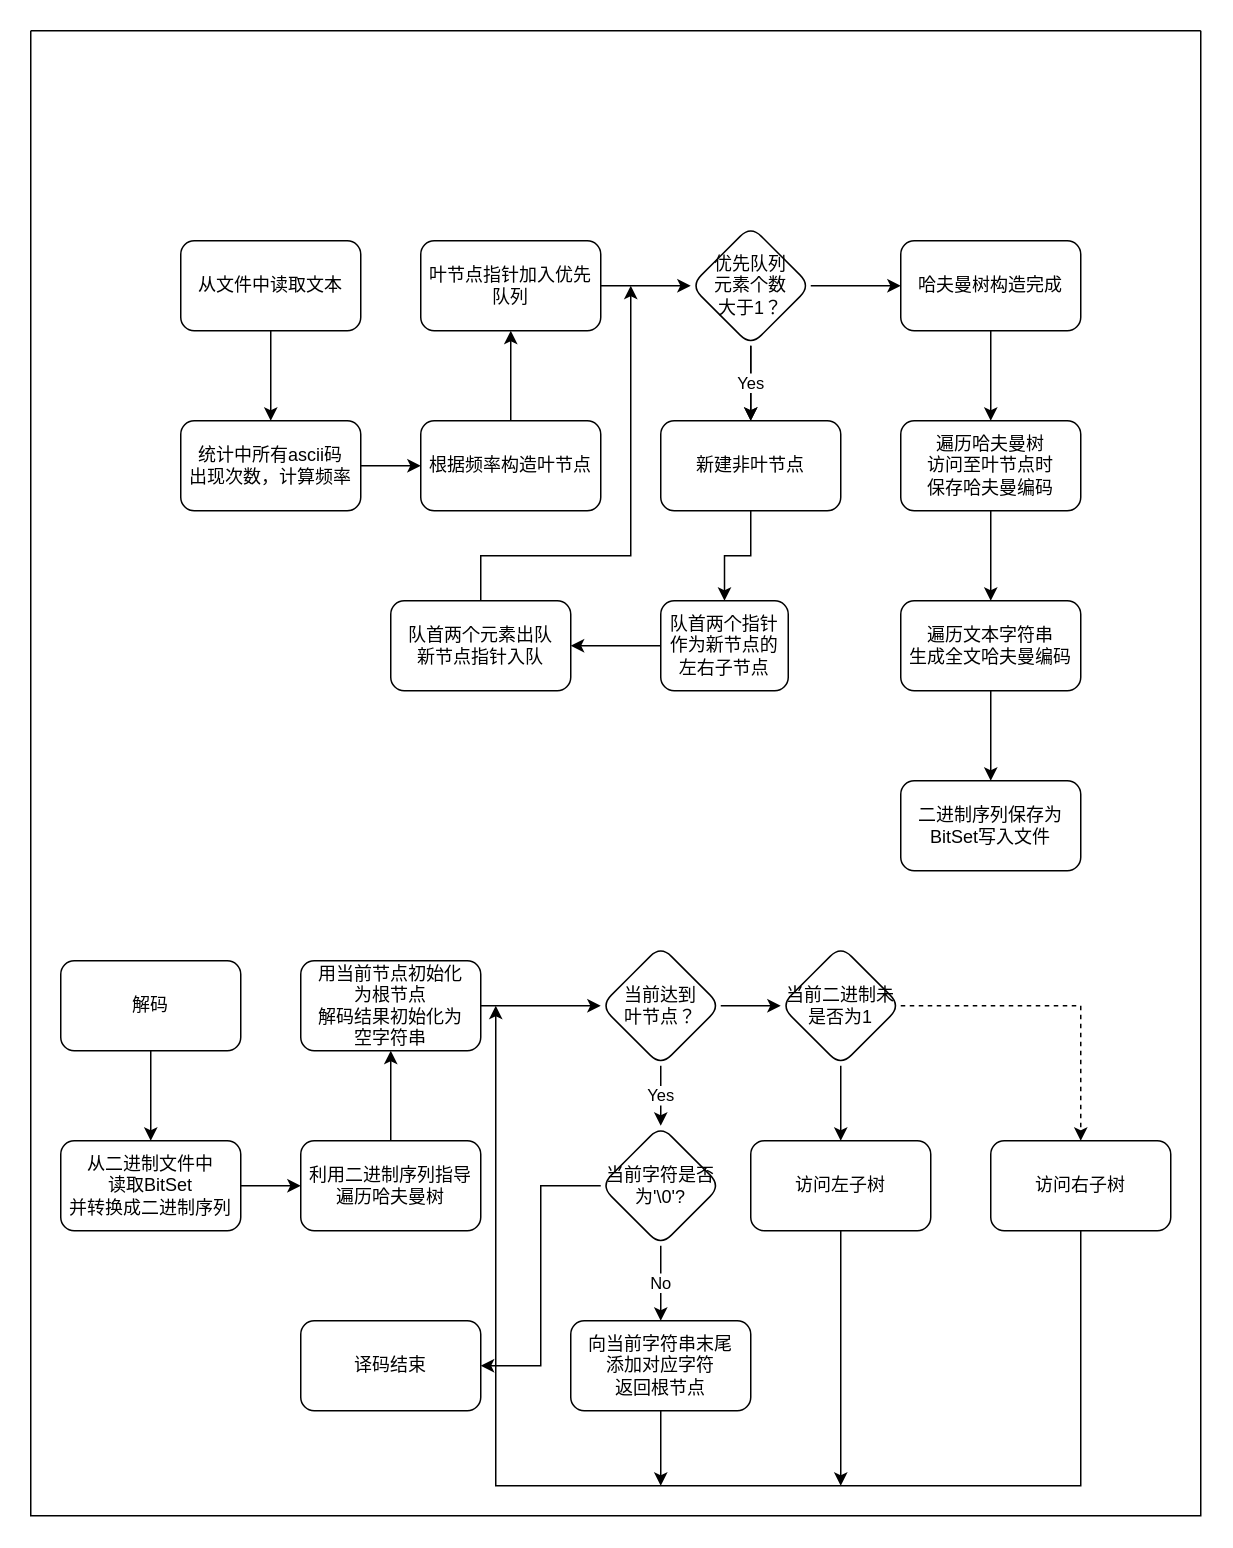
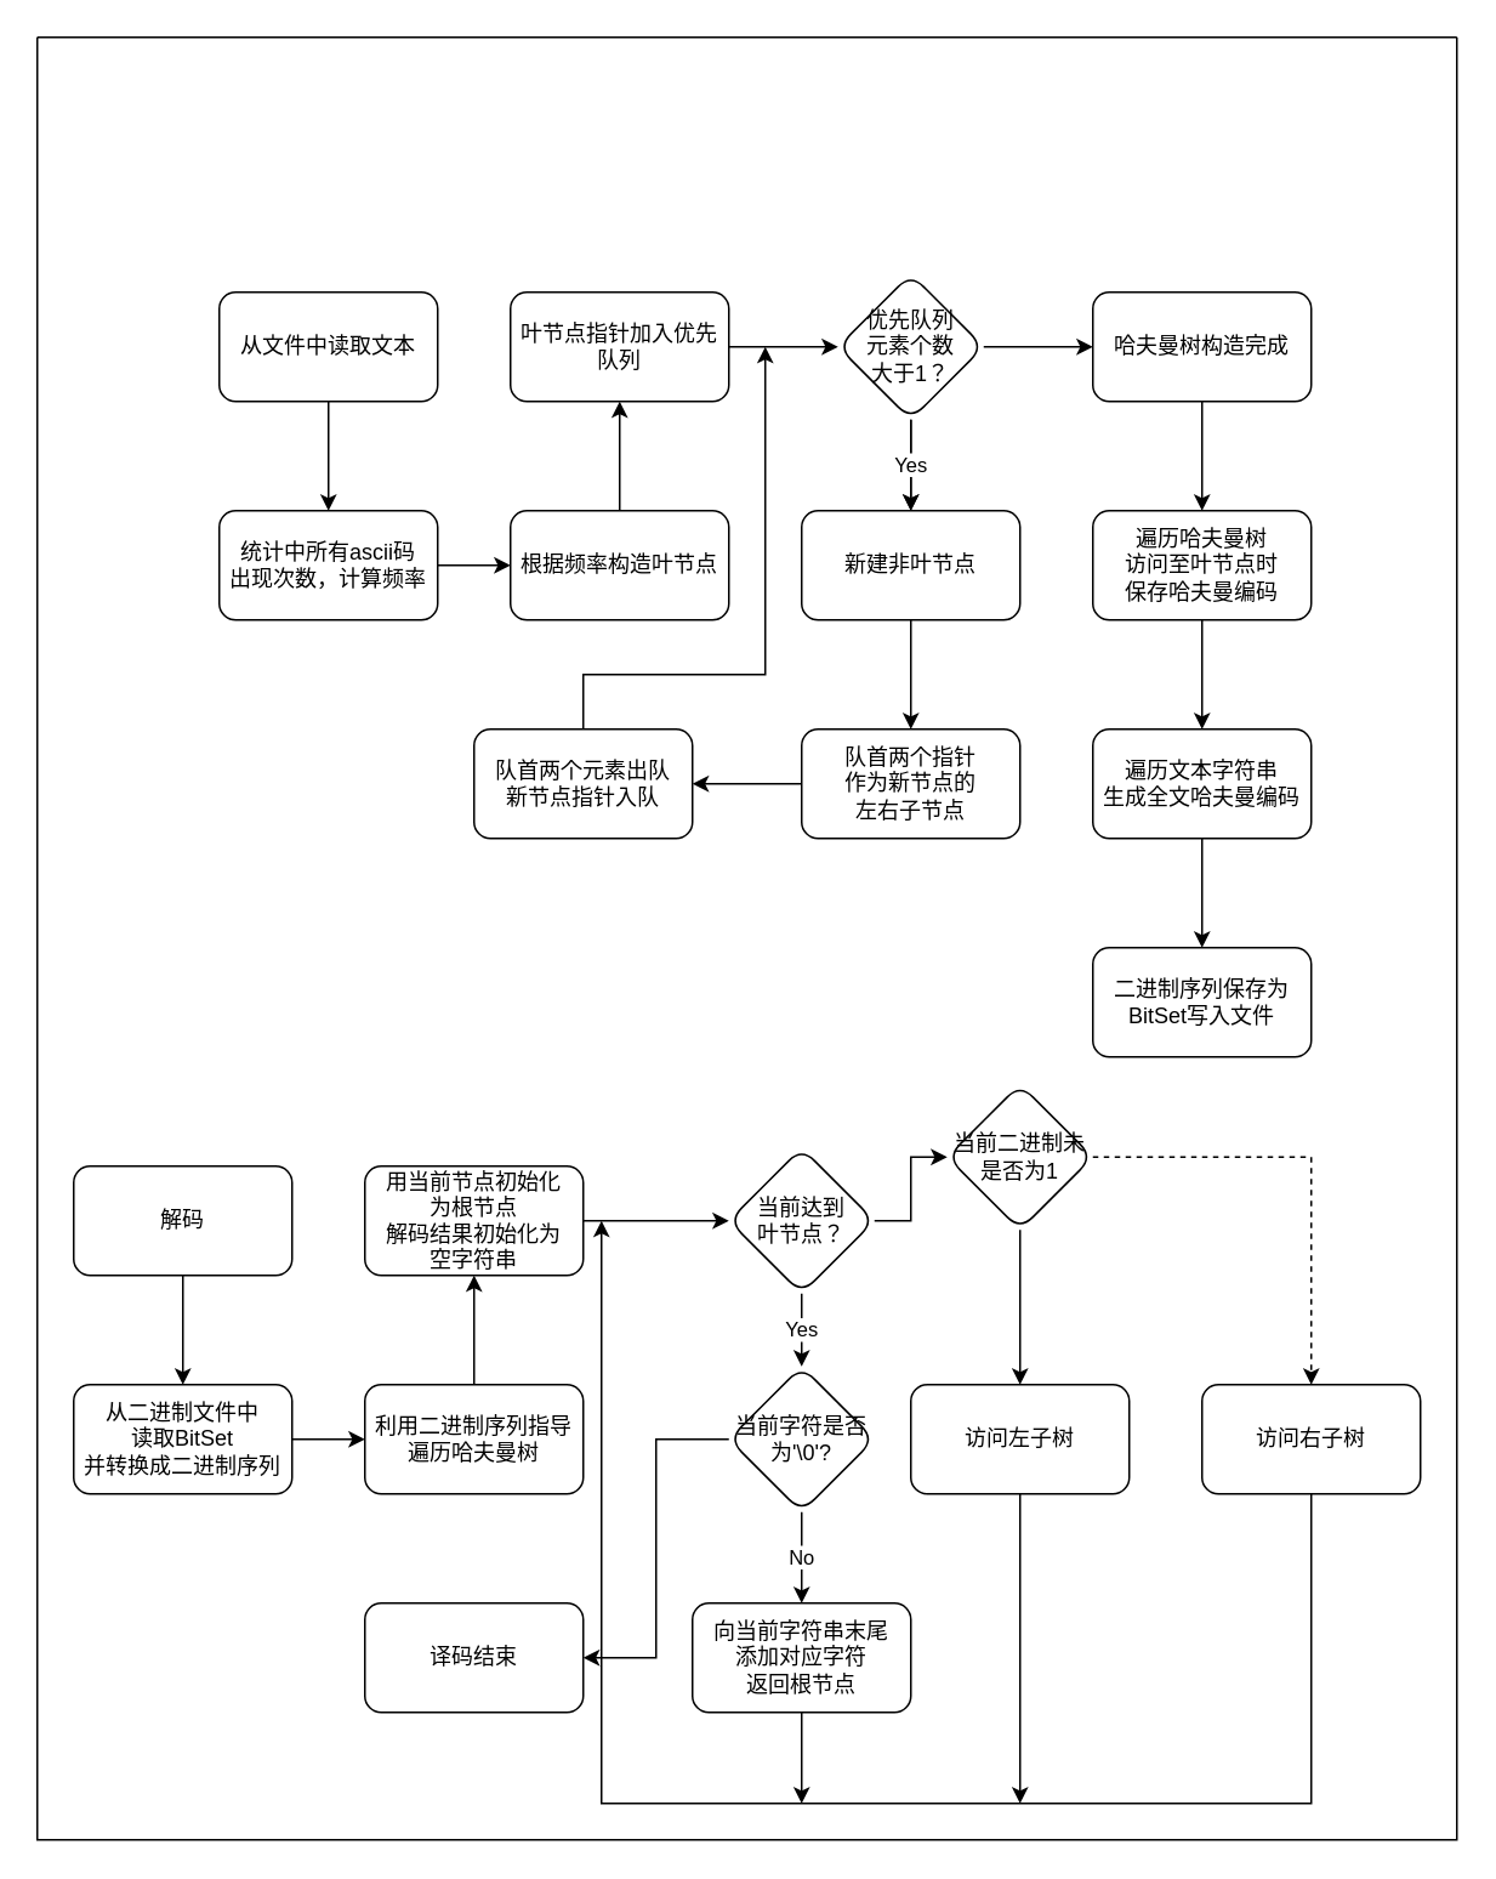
  <mxCell id="0" />
  <mxCell id="1" parent="0" />
  <mxCell id="2" value="" style="edgeStyle=orthogonalEdgeStyle;rounded=0;orthogonalLoop=1;jettySize=auto;html=1;" edge="1" parent="1" source="3" target="5"><mxGeometry relative="1" as="geometry" /></mxCell>
  <mxCell id="3" value="从文件中读取文本" style="whiteSpace=wrap;html=1;rounded=1;" vertex="1" parent="1"><mxGeometry x="120" y="160" width="120" height="60" as="geometry" /></mxCell>
  <mxCell id="4" value="" style="edgeStyle=orthogonalEdgeStyle;rounded=0;orthogonalLoop=1;jettySize=auto;html=1;" edge="1" parent="1" source="5" target="7"><mxGeometry relative="1" as="geometry" /></mxCell>
  <mxCell id="5" value="统计中所有ascii码&lt;br&gt;出现次数，计算频率" style="whiteSpace=wrap;html=1;rounded=1;" vertex="1" parent="1"><mxGeometry x="120" y="280" width="120" height="60" as="geometry" /></mxCell>
  <mxCell id="6" value="" style="edgeStyle=orthogonalEdgeStyle;rounded=0;orthogonalLoop=1;jettySize=auto;html=1;" edge="1" parent="1" source="7" target="9"><mxGeometry relative="1" as="geometry" /></mxCell>
  <mxCell id="7" value="根据频率构造叶节点" style="whiteSpace=wrap;html=1;rounded=1;" vertex="1" parent="1"><mxGeometry x="280" y="280" width="120" height="60" as="geometry" /></mxCell>
  <mxCell id="8" value="" style="edgeStyle=orthogonalEdgeStyle;rounded=0;orthogonalLoop=1;jettySize=auto;html=1;" edge="1" parent="1" source="9" target="13"><mxGeometry relative="1" as="geometry" /></mxCell>
  <mxCell id="9" value="叶节点指针加入优先队列" style="whiteSpace=wrap;html=1;rounded=1;" vertex="1" parent="1"><mxGeometry x="280" y="160" width="120" height="60" as="geometry" /></mxCell>
  <mxCell id="10" value="" style="edgeStyle=orthogonalEdgeStyle;rounded=0;orthogonalLoop=1;jettySize=auto;html=1;" edge="1" parent="1" source="13" target="15"><mxGeometry relative="1" as="geometry" /></mxCell>
  <mxCell id="11" value="Yes" style="edgeStyle=orthogonalEdgeStyle;rounded=0;orthogonalLoop=1;jettySize=auto;html=1;" edge="1" parent="1" source="13" target="15"><mxGeometry relative="1" as="geometry" /></mxCell>
  <mxCell id="12" value="" style="edgeStyle=orthogonalEdgeStyle;rounded=0;orthogonalLoop=1;jettySize=auto;html=1;" edge="1" parent="1" source="13" target="21"><mxGeometry relative="1" as="geometry" /></mxCell>
  <mxCell id="13" value="优先队列&lt;br&gt;元素个数&lt;br&gt;大于1？" style="rhombus;whiteSpace=wrap;html=1;rounded=1;" vertex="1" parent="1"><mxGeometry x="460" y="150" width="80" height="80" as="geometry" /></mxCell>
  <mxCell id="14" value="" style="edgeStyle=orthogonalEdgeStyle;rounded=0;orthogonalLoop=1;jettySize=auto;html=1;" edge="1" parent="1" source="15" target="17"><mxGeometry relative="1" as="geometry" /></mxCell>
  <mxCell id="15" value="新建非叶节点" style="whiteSpace=wrap;html=1;rounded=1;" vertex="1" parent="1"><mxGeometry x="440" y="280" width="120" height="60" as="geometry" /></mxCell>
  <mxCell id="16" value="" style="edgeStyle=orthogonalEdgeStyle;rounded=0;orthogonalLoop=1;jettySize=auto;html=1;" edge="1" parent="1" source="17" target="19"><mxGeometry relative="1" as="geometry" /></mxCell>
- <mxCell id="17" value="队首两个指针&lt;br&gt;作为新节点的&lt;br&gt;左右子节点" style="whiteSpace=wrap;html=1;rounded=1;" vertex="1" parent="1"><mxGeometry x="440" y="400" width="85" height="60" as="geometry" /></mxCell>
+ <mxCell id="17" value="队首两个指针&lt;br&gt;作为新节点的&lt;br&gt;左右子节点" style="whiteSpace=wrap;html=1;rounded=1;" vertex="1" parent="1"><mxGeometry x="440" y="400" width="120" height="60" as="geometry" /></mxCell>
  <mxCell id="18" style="edgeStyle=orthogonalEdgeStyle;rounded=0;orthogonalLoop=1;jettySize=auto;html=1;" edge="1" parent="1" source="19"><mxGeometry relative="1" as="geometry"><mxPoint x="420" y="190" as="targetPoint" /><Array as="points"><mxPoint x="320" y="370" /><mxPoint x="420" y="370" /></Array></mxGeometry></mxCell>
  <mxCell id="19" value="队首两个元素出队&lt;br&gt;新节点指针入队" style="whiteSpace=wrap;html=1;rounded=1;" vertex="1" parent="1"><mxGeometry x="260" y="400" width="120" height="60" as="geometry" /></mxCell>
  <mxCell id="20" value="" style="edgeStyle=orthogonalEdgeStyle;rounded=0;orthogonalLoop=1;jettySize=auto;html=1;" edge="1" parent="1" source="21" target="23"><mxGeometry relative="1" as="geometry" /></mxCell>
  <mxCell id="21" value="哈夫曼树构造完成" style="whiteSpace=wrap;html=1;rounded=1;" vertex="1" parent="1"><mxGeometry x="600" y="160" width="120" height="60" as="geometry" /></mxCell>
  <mxCell id="22" value="" style="edgeStyle=orthogonalEdgeStyle;rounded=0;orthogonalLoop=1;jettySize=auto;html=1;" edge="1" parent="1" source="23" target="25"><mxGeometry relative="1" as="geometry" /></mxCell>
  <mxCell id="23" value="遍历哈夫曼树&lt;br&gt;访问至叶节点时&lt;br&gt;保存哈夫曼编码" style="whiteSpace=wrap;html=1;rounded=1;" vertex="1" parent="1"><mxGeometry x="600" y="280" width="120" height="60" as="geometry" /></mxCell>
  <mxCell id="24" value="" style="edgeStyle=orthogonalEdgeStyle;rounded=0;orthogonalLoop=1;jettySize=auto;html=1;" edge="1" parent="1" source="25" target="26"><mxGeometry relative="1" as="geometry" /></mxCell>
  <mxCell id="25" value="遍历文本字符串&lt;br&gt;生成全文哈夫曼编码" style="rounded=1;whiteSpace=wrap;html=1;" vertex="1" parent="1"><mxGeometry x="600" y="400" width="120" height="60" as="geometry" /></mxCell>
  <mxCell id="26" value="二进制序列保存为&lt;br&gt;BitSet写入文件" style="whiteSpace=wrap;html=1;rounded=1;" vertex="1" parent="1"><mxGeometry x="600" y="520" width="120" height="60" as="geometry" /></mxCell>
  <mxCell id="27" value="" style="edgeStyle=orthogonalEdgeStyle;rounded=0;orthogonalLoop=1;jettySize=auto;html=1;" edge="1" parent="1" source="28" target="30"><mxGeometry relative="1" as="geometry" /></mxCell>
  <mxCell id="28" value="解码" style="rounded=1;whiteSpace=wrap;html=1;" vertex="1" parent="1"><mxGeometry x="40" y="640" width="120" height="60" as="geometry" /></mxCell>
  <mxCell id="29" value="" style="edgeStyle=orthogonalEdgeStyle;rounded=0;orthogonalLoop=1;jettySize=auto;html=1;" edge="1" parent="1" source="30" target="32"><mxGeometry relative="1" as="geometry" /></mxCell>
  <mxCell id="30" value="从二进制文件中&lt;br&gt;读取BitSet&lt;br&gt;并转换成二进制序列" style="whiteSpace=wrap;html=1;rounded=1;" vertex="1" parent="1"><mxGeometry x="40" y="760" width="120" height="60" as="geometry" /></mxCell>
  <mxCell id="31" value="" style="edgeStyle=orthogonalEdgeStyle;rounded=0;orthogonalLoop=1;jettySize=auto;html=1;" edge="1" parent="1" source="32" target="34"><mxGeometry relative="1" as="geometry" /></mxCell>
  <mxCell id="32" value="利用二进制序列指导&lt;br&gt;遍历哈夫曼树" style="whiteSpace=wrap;html=1;rounded=1;" vertex="1" parent="1"><mxGeometry x="200" y="760" width="120" height="60" as="geometry" /></mxCell>
  <mxCell id="33" value="" style="edgeStyle=orthogonalEdgeStyle;rounded=0;orthogonalLoop=1;jettySize=auto;html=1;" edge="1" parent="1" source="34" target="37"><mxGeometry relative="1" as="geometry" /></mxCell>
  <mxCell id="34" value="用当前节点初始化&lt;br&gt;为根节点&lt;br&gt;解码结果初始化为&lt;br&gt;空字符串" style="whiteSpace=wrap;html=1;rounded=1;" vertex="1" parent="1"><mxGeometry x="200" y="640" width="120" height="60" as="geometry" /></mxCell>
  <mxCell id="35" value="Yes" style="edgeStyle=orthogonalEdgeStyle;rounded=0;orthogonalLoop=1;jettySize=auto;html=1;" edge="1" parent="1" source="37" target="42"><mxGeometry relative="1" as="geometry" /></mxCell>
  <mxCell id="36" value="" style="edgeStyle=orthogonalEdgeStyle;rounded=0;orthogonalLoop=1;jettySize=auto;html=1;" edge="1" parent="1" source="37" target="45"><mxGeometry relative="1" as="geometry" /></mxCell>
  <mxCell id="37" value="当前达到&lt;br&gt;叶节点？" style="rhombus;whiteSpace=wrap;html=1;rounded=1;" vertex="1" parent="1"><mxGeometry x="400" y="630" width="80" height="80" as="geometry" /></mxCell>
  <mxCell id="38" style="edgeStyle=orthogonalEdgeStyle;rounded=0;orthogonalLoop=1;jettySize=auto;html=1;" edge="1" parent="1" source="39"><mxGeometry relative="1" as="geometry"><mxPoint x="440" y="990" as="targetPoint" /></mxGeometry></mxCell>
  <mxCell id="39" value="向当前字符串末尾&lt;br&gt;添加对应字符&lt;br&gt;返回根节点" style="whiteSpace=wrap;html=1;rounded=1;" vertex="1" parent="1"><mxGeometry x="380" y="880" width="120" height="60" as="geometry" /></mxCell>
  <mxCell id="40" value="No" style="edgeStyle=orthogonalEdgeStyle;rounded=0;orthogonalLoop=1;jettySize=auto;html=1;" edge="1" parent="1" source="42" target="39"><mxGeometry relative="1" as="geometry" /></mxCell>
  <mxCell id="41" style="edgeStyle=orthogonalEdgeStyle;rounded=0;orthogonalLoop=1;jettySize=auto;html=1;entryX=1;entryY=0.5;entryDx=0;entryDy=0;" edge="1" parent="1" source="42" target="50"><mxGeometry relative="1" as="geometry"><mxPoint x="270" y="880" as="targetPoint" /><Array as="points"><mxPoint x="360" y="790" /><mxPoint x="360" y="910" /></Array></mxGeometry></mxCell>
  <mxCell id="42" value="当前字符是否为'\0'?" style="rhombus;whiteSpace=wrap;html=1;rounded=1;" vertex="1" parent="1"><mxGeometry x="400" y="750" width="80" height="80" as="geometry" /></mxCell>
  <mxCell id="43" value="" style="edgeStyle=orthogonalEdgeStyle;rounded=0;orthogonalLoop=1;jettySize=auto;html=1;" edge="1" parent="1" source="45" target="47"><mxGeometry relative="1" as="geometry" /></mxCell>
  <mxCell id="44" value="" style="edgeStyle=orthogonalEdgeStyle;rounded=0;orthogonalLoop=1;jettySize=auto;html=1;dashed=1;" edge="1" parent="1" source="45" target="49"><mxGeometry relative="1" as="geometry" /></mxCell>
- <mxCell id="45" value="当前二进制未是否为1" style="rhombus;whiteSpace=wrap;html=1;rounded=1;" vertex="1" parent="1"><mxGeometry x="520" y="630" width="80" height="80" as="geometry" /></mxCell>
+ <mxCell id="45" value="当前二进制未是否为1" style="rhombus;whiteSpace=wrap;html=1;rounded=1;" vertex="1" parent="1"><mxGeometry x="520" y="595" width="80" height="80" as="geometry" /></mxCell>
  <mxCell id="46" style="edgeStyle=orthogonalEdgeStyle;rounded=0;orthogonalLoop=1;jettySize=auto;html=1;" edge="1" parent="1" source="47"><mxGeometry relative="1" as="geometry"><mxPoint x="560" y="990" as="targetPoint" /></mxGeometry></mxCell>
  <mxCell id="47" value="访问左子树" style="whiteSpace=wrap;html=1;rounded=1;" vertex="1" parent="1"><mxGeometry x="500" y="760" width="120" height="60" as="geometry" /></mxCell>
  <mxCell id="48" style="edgeStyle=orthogonalEdgeStyle;rounded=0;orthogonalLoop=1;jettySize=auto;html=1;" edge="1" parent="1" source="49"><mxGeometry relative="1" as="geometry"><mxPoint x="330" y="670" as="targetPoint" /><Array as="points"><mxPoint x="720" y="990" /><mxPoint x="330" y="990" /></Array></mxGeometry></mxCell>
  <mxCell id="49" value="访问右子树" style="whiteSpace=wrap;html=1;rounded=1;" vertex="1" parent="1"><mxGeometry x="660" y="760" width="120" height="60" as="geometry" /></mxCell>
  <mxCell id="50" value="译码结束" style="rounded=1;whiteSpace=wrap;html=1;" vertex="1" parent="1"><mxGeometry x="200" y="880" width="120" height="60" as="geometry" /></mxCell>
  <mxCell id="51" value="" style="swimlane;startSize=0;" vertex="1" parent="1"><mxGeometry x="20" y="20" width="780" height="990" as="geometry" /></mxCell>
